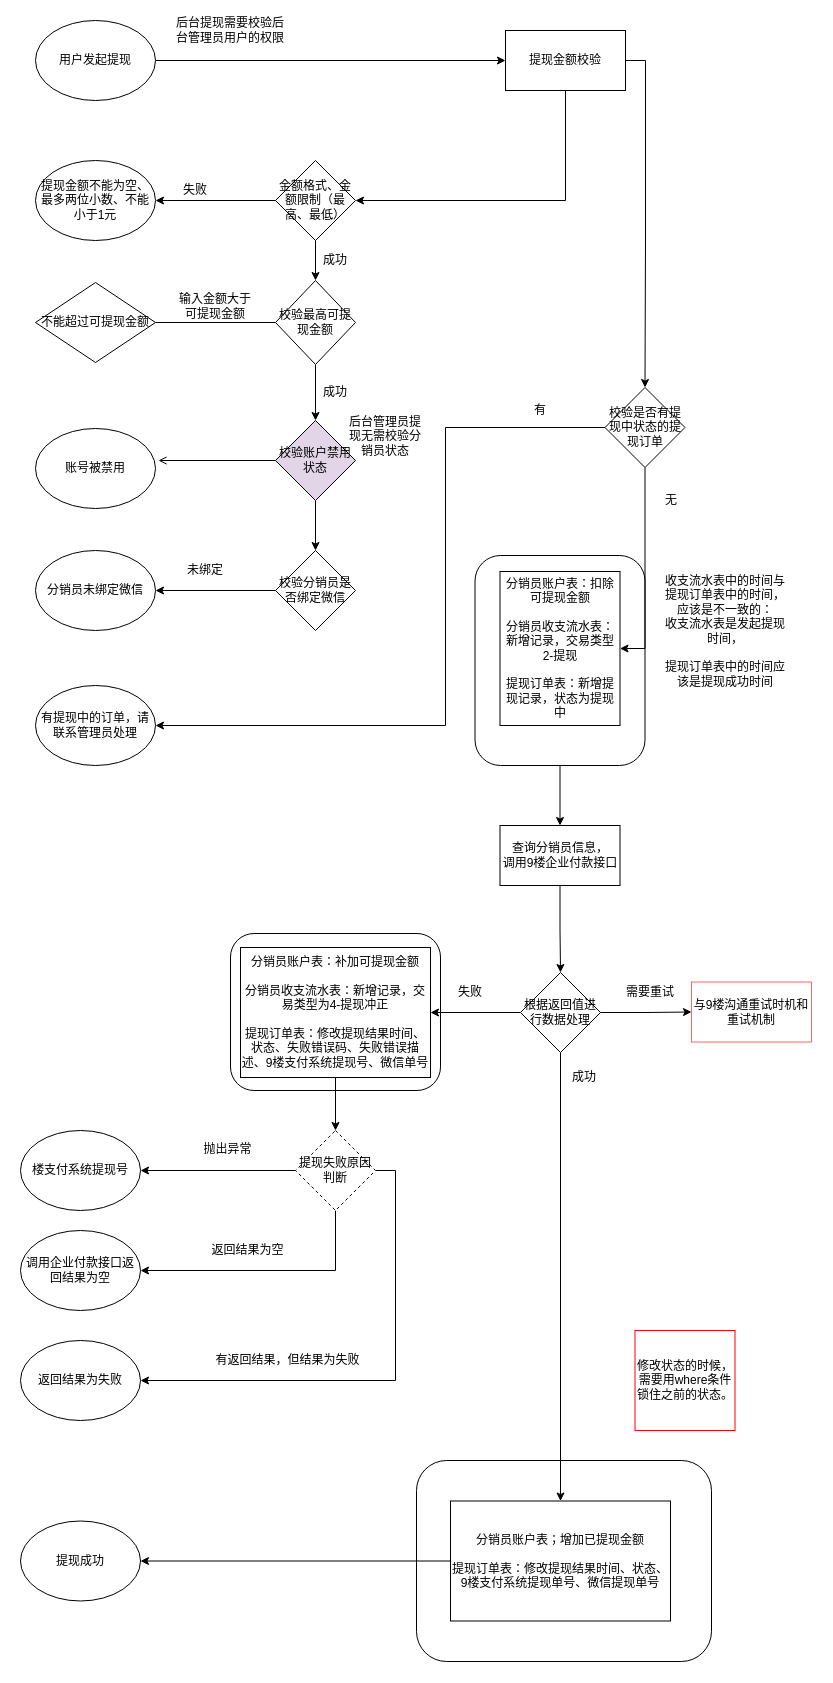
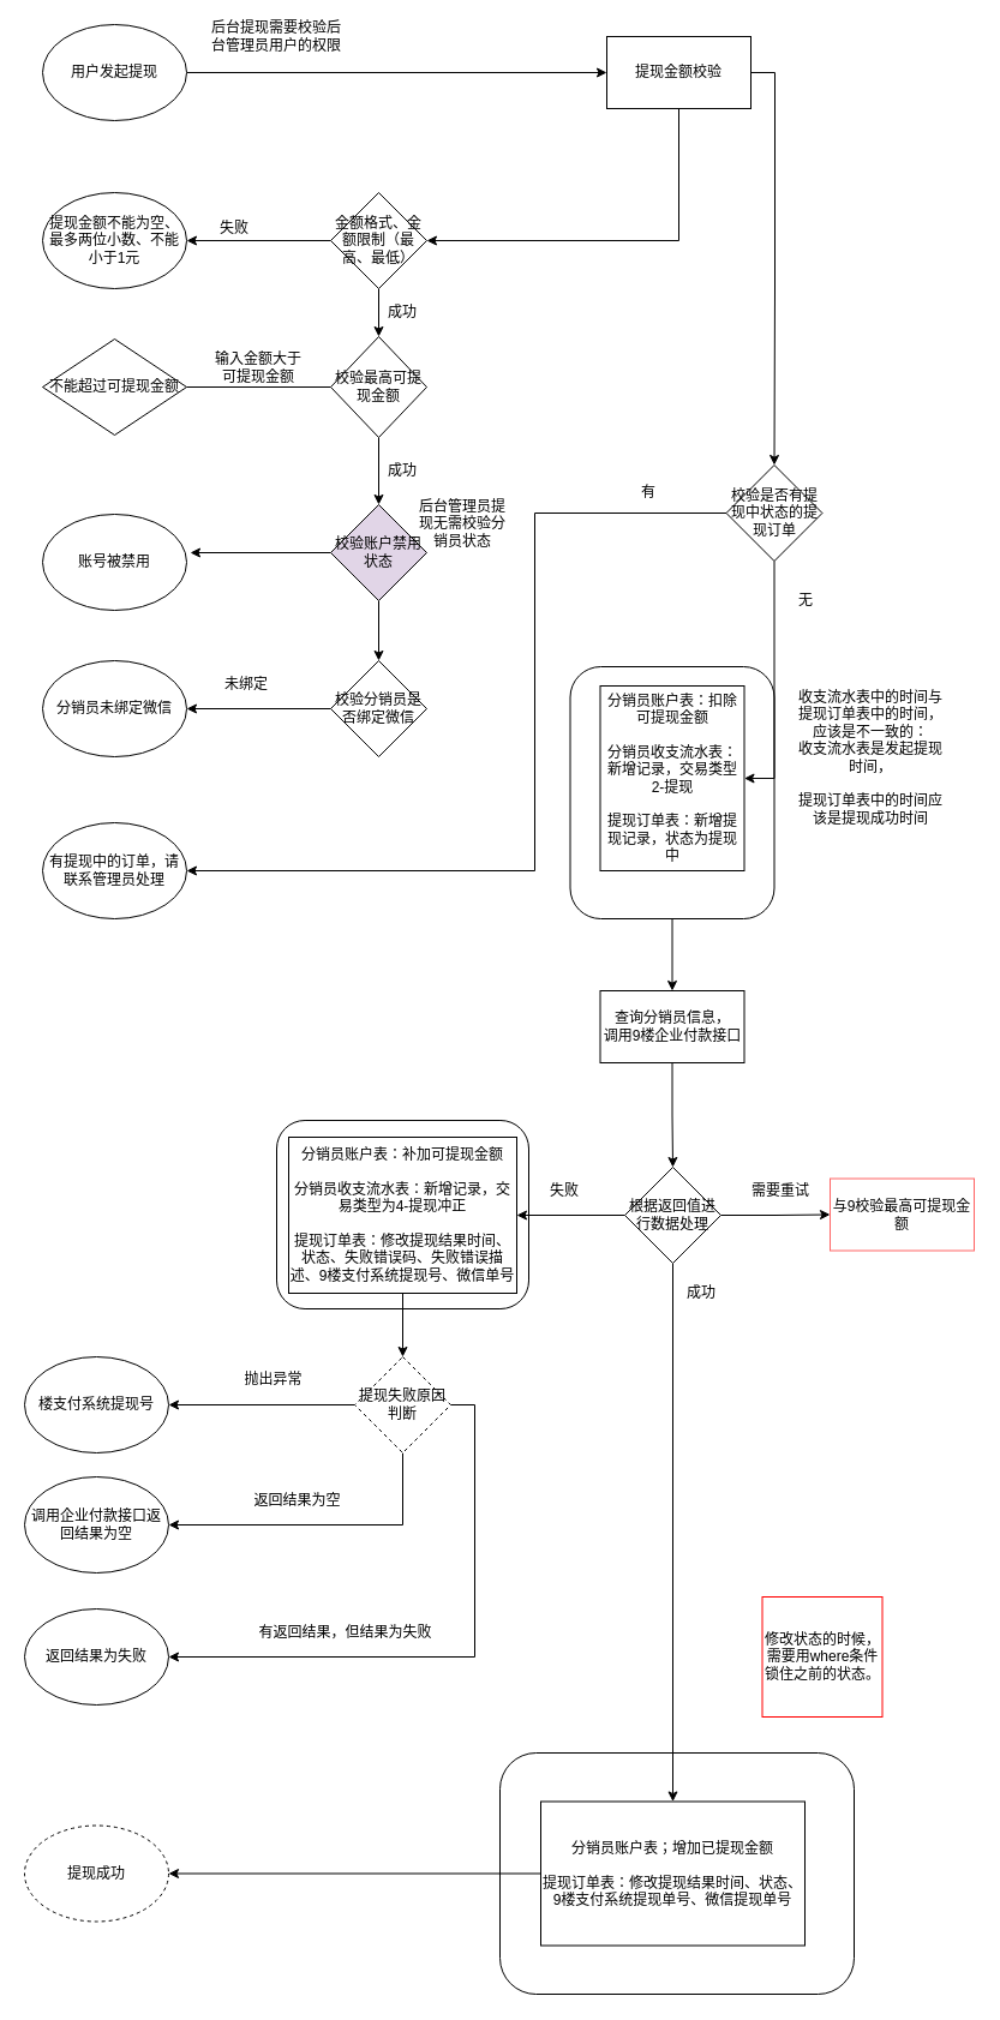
  <mxCell id="0" />
  <mxCell id="1" parent="0" />
  <mxCell id="2" value="" style="rounded=1;whiteSpace=wrap;html=1;" parent="1" vertex="1"><mxGeometry x="416" y="1460" width="295" height="201" as="geometry" /></mxCell>
  <mxCell id="3" value="" style="rounded=1;whiteSpace=wrap;html=1;" parent="1" vertex="1"><mxGeometry x="230" y="933" width="210" height="157" as="geometry" /></mxCell>
  <mxCell id="4" style="edgeStyle=orthogonalEdgeStyle;rounded=0;orthogonalLoop=1;jettySize=auto;html=1;entryX=0.5;entryY=0;entryDx=0;entryDy=0;" parent="1" source="5" target="29" edge="1"><mxGeometry relative="1" as="geometry"><mxPoint x="559.5" y="835" as="targetPoint" /></mxGeometry></mxCell>
  <mxCell id="5" value="" style="rounded=1;whiteSpace=wrap;html=1;" parent="1" vertex="1"><mxGeometry x="474.5" y="555" width="170" height="210" as="geometry" /></mxCell>
  <mxCell id="6" style="edgeStyle=orthogonalEdgeStyle;rounded=0;orthogonalLoop=1;jettySize=auto;html=1;entryX=0;entryY=0.5;entryDx=0;entryDy=0;" parent="1" source="7" target="10" edge="1"><mxGeometry relative="1" as="geometry" /></mxCell>
  <mxCell id="7" value="用户发起提现" style="ellipse;whiteSpace=wrap;html=1;" parent="1" vertex="1"><mxGeometry x="35" y="20" width="120" height="80" as="geometry" /></mxCell>
  <mxCell id="8" value="" style="edgeStyle=orthogonalEdgeStyle;rounded=0;orthogonalLoop=1;jettySize=auto;html=1;exitX=1;exitY=0.5;exitDx=0;exitDy=0;entryX=0.5;entryY=0;entryDx=0;entryDy=0;" parent="1" source="10" target="53" edge="1"><mxGeometry relative="1" as="geometry"><mxPoint x="645" y="260" as="targetPoint" /></mxGeometry></mxCell>
  <mxCell id="9" style="edgeStyle=orthogonalEdgeStyle;rounded=0;orthogonalLoop=1;jettySize=auto;html=1;entryX=1;entryY=0.5;entryDx=0;entryDy=0;exitX=0.5;exitY=1;exitDx=0;exitDy=0;" parent="1" source="10" target="14" edge="1"><mxGeometry relative="1" as="geometry" /></mxCell>
  <mxCell id="10" value="提现金额校验" style="rounded=0;whiteSpace=wrap;html=1;" parent="1" vertex="1"><mxGeometry x="505" y="30" width="120" height="60" as="geometry" /></mxCell>
  <mxCell id="11" value="分销员账户表：扣除可提现金额&lt;br&gt;&lt;br&gt;分销员收支流水表：新增记录，交易类型 2-提现&lt;br&gt;&lt;br&gt;提现订单表：新增提现记录，状态为提现中" style="rounded=0;whiteSpace=wrap;html=1;" parent="1" vertex="1"><mxGeometry x="499.5" y="571" width="120" height="154" as="geometry" /></mxCell>
  <mxCell id="12" style="edgeStyle=orthogonalEdgeStyle;rounded=0;orthogonalLoop=1;jettySize=auto;html=1;entryX=1;entryY=0.5;entryDx=0;entryDy=0;" parent="1" source="14" target="18" edge="1"><mxGeometry relative="1" as="geometry" /></mxCell>
  <mxCell id="13" style="edgeStyle=orthogonalEdgeStyle;rounded=0;orthogonalLoop=1;jettySize=auto;html=1;entryX=0.5;entryY=0;entryDx=0;entryDy=0;" parent="1" source="14" target="24" edge="1"><mxGeometry relative="1" as="geometry" /></mxCell>
  <mxCell id="14" value="金额格式、金额限制（最高、最低）" style="rhombus;whiteSpace=wrap;html=1;" parent="1" vertex="1"><mxGeometry x="275" y="160" width="80" height="80" as="geometry" /></mxCell>
- <mxCell id="15" style="edgeStyle=orthogonalEdgeStyle;rounded=0;orthogonalLoop=1;jettySize=auto;html=1;entryX=1.025;entryY=0.4;entryDx=0;entryDy=0;entryPerimeter=0;endArrow=open;" parent="1" source="17" target="19" edge="1"><mxGeometry relative="1" as="geometry" /></mxCell>
+ <mxCell id="15" style="edgeStyle=orthogonalEdgeStyle;rounded=0;orthogonalLoop=1;jettySize=auto;html=1;entryX=1.025;entryY=0.4;entryDx=0;entryDy=0;entryPerimeter=0;" parent="1" source="17" target="19" edge="1"><mxGeometry relative="1" as="geometry" /></mxCell>
  <mxCell id="16" style="edgeStyle=orthogonalEdgeStyle;rounded=0;orthogonalLoop=1;jettySize=auto;html=1;entryX=0.5;entryY=0;entryDx=0;entryDy=0;" parent="1" source="17" target="47" edge="1"><mxGeometry relative="1" as="geometry" /></mxCell>
  <mxCell id="17" value="校验账户禁用状态" style="rhombus;whiteSpace=wrap;html=1;fillColor=#e1d5e7;" parent="1" vertex="1"><mxGeometry x="275" y="420" width="80" height="80" as="geometry" /></mxCell>
  <mxCell id="18" value="提现金额不能为空、最多两位小数、不能小于1元" style="ellipse;whiteSpace=wrap;html=1;" parent="1" vertex="1"><mxGeometry x="35" y="160" width="120" height="80" as="geometry" /></mxCell>
  <mxCell id="19" value="账号被禁用" style="ellipse;whiteSpace=wrap;html=1;" parent="1" vertex="1"><mxGeometry x="35" y="428" width="120" height="80" as="geometry" /></mxCell>
  <mxCell id="20" value="失败" style="text;html=1;strokeColor=none;fillColor=none;align=center;verticalAlign=middle;whiteSpace=wrap;rounded=0;" parent="1" vertex="1"><mxGeometry x="175" y="180" width="40" height="20" as="geometry" /></mxCell>
  <mxCell id="21" value="成功" style="text;html=1;strokeColor=none;fillColor=none;align=center;verticalAlign=middle;whiteSpace=wrap;rounded=0;" parent="1" vertex="1"><mxGeometry x="315" y="250" width="40" height="20" as="geometry" /></mxCell>
  <mxCell id="22" style="edgeStyle=orthogonalEdgeStyle;rounded=0;orthogonalLoop=1;jettySize=auto;html=1;endArrow=none;" parent="1" source="24" target="25" edge="1"><mxGeometry relative="1" as="geometry" /></mxCell>
  <mxCell id="23" style="edgeStyle=orthogonalEdgeStyle;rounded=0;orthogonalLoop=1;jettySize=auto;html=1;entryX=0.5;entryY=0;entryDx=0;entryDy=0;" parent="1" source="24" target="17" edge="1"><mxGeometry relative="1" as="geometry" /></mxCell>
  <mxCell id="24" value="校验最高可提现金额" style="rhombus;whiteSpace=wrap;html=1;" parent="1" vertex="1"><mxGeometry x="275" y="280" width="80" height="84" as="geometry" /></mxCell>
  <mxCell id="25" value="&lt;span style=&quot;white-space: normal&quot;&gt;不能超过可提现金额&lt;/span&gt;" style="rhombus;whiteSpace=wrap;html=1;" parent="1" vertex="1"><mxGeometry x="35" y="282" width="120" height="80" as="geometry" /></mxCell>
  <mxCell id="26" value="输入金额大于可提现金额" style="text;html=1;strokeColor=none;fillColor=none;align=center;verticalAlign=middle;whiteSpace=wrap;rounded=0;" parent="1" vertex="1"><mxGeometry x="175" y="296" width="80" height="20" as="geometry" /></mxCell>
  <mxCell id="27" value="成功" style="text;html=1;strokeColor=none;fillColor=none;align=center;verticalAlign=middle;whiteSpace=wrap;rounded=0;" parent="1" vertex="1"><mxGeometry x="315" y="382" width="40" height="20" as="geometry" /></mxCell>
  <mxCell id="28" value="" style="edgeStyle=orthogonalEdgeStyle;rounded=0;orthogonalLoop=1;jettySize=auto;html=1;exitX=0.5;exitY=1;exitDx=0;exitDy=0;" parent="1" source="29" target="33" edge="1"><mxGeometry relative="1" as="geometry"><mxPoint x="560" y="967" as="targetPoint" /><mxPoint x="575.5" y="920" as="sourcePoint" /></mxGeometry></mxCell>
  <mxCell id="29" value="查询分销员信息，&lt;br&gt;调用9楼企业付款接口" style="rounded=0;whiteSpace=wrap;html=1;" parent="1" vertex="1"><mxGeometry x="499.5" y="825" width="120" height="60" as="geometry" /></mxCell>
  <mxCell id="30" style="edgeStyle=orthogonalEdgeStyle;rounded=0;orthogonalLoop=1;jettySize=auto;html=1;" parent="1" source="33" target="35" edge="1"><mxGeometry relative="1" as="geometry" /></mxCell>
  <mxCell id="31" style="edgeStyle=orthogonalEdgeStyle;rounded=0;orthogonalLoop=1;jettySize=auto;html=1;exitX=0.5;exitY=1;exitDx=0;exitDy=0;" parent="1" source="33" target="38" edge="1"><mxGeometry relative="1" as="geometry" /></mxCell>
  <mxCell id="32" style="edgeStyle=orthogonalEdgeStyle;rounded=0;orthogonalLoop=1;jettySize=auto;html=1;entryX=0;entryY=0.5;entryDx=0;entryDy=0;" edge="1" parent="1" source="33" target="39"><mxGeometry relative="1" as="geometry" /></mxCell>
  <mxCell id="33" value="根据返回值进行数据处理" style="rhombus;whiteSpace=wrap;html=1;" parent="1" vertex="1"><mxGeometry x="520" y="972" width="80" height="80" as="geometry" /></mxCell>
  <mxCell id="34" style="edgeStyle=orthogonalEdgeStyle;rounded=0;orthogonalLoop=1;jettySize=auto;html=1;entryX=0.5;entryY=0;entryDx=0;entryDy=0;" edge="1" parent="1" source="35" target="60"><mxGeometry relative="1" as="geometry" /></mxCell>
  <mxCell id="35" value="分销员账户表：补加可提现金额&lt;br&gt;&lt;br&gt;分销员收支流水表：新增记录，交易类型为4-提现冲正&lt;br&gt;&lt;br&gt;提现订单表：修改提现结果时间、状态、失败错误码、失败错误描述、9楼支付系统提现号、微信单号" style="rounded=0;whiteSpace=wrap;html=1;" parent="1" vertex="1"><mxGeometry x="240" y="947" width="190" height="130" as="geometry" /></mxCell>
  <mxCell id="36" value="失败" style="text;html=1;strokeColor=none;fillColor=none;align=center;verticalAlign=middle;whiteSpace=wrap;rounded=0;" parent="1" vertex="1"><mxGeometry x="450" y="982" width="40" height="20" as="geometry" /></mxCell>
  <mxCell id="37" style="edgeStyle=orthogonalEdgeStyle;rounded=0;orthogonalLoop=1;jettySize=auto;html=1;entryX=1;entryY=0.5;entryDx=0;entryDy=0;" parent="1" source="38" target="42" edge="1"><mxGeometry relative="1" as="geometry" /></mxCell>
  <mxCell id="38" value="分销员账户表；增加已提现金额&lt;br&gt;&lt;br&gt;提现订单表：修改提现结果时间、状态、9楼支付系统提现单号、微信提现单号" style="rounded=0;whiteSpace=wrap;html=1;" parent="1" vertex="1"><mxGeometry x="450" y="1500.5" width="220" height="120" as="geometry" /></mxCell>
- <mxCell id="39" value="与9楼沟通重试时机和重试机制" style="rounded=0;whiteSpace=wrap;html=1;strokeColor=#FF6666;" parent="1" vertex="1"><mxGeometry x="691" y="981.5" width="120" height="60" as="geometry" /></mxCell>
+ <mxCell id="39" value="与9校验最高可提现金额" style="rounded=0;whiteSpace=wrap;html=1;strokeColor=#FF6666;" parent="1" vertex="1"><mxGeometry x="691" y="981.5" width="120" height="60" as="geometry" /></mxCell>
  <mxCell id="40" value="需要重试" style="text;html=1;strokeColor=none;fillColor=none;align=center;verticalAlign=middle;whiteSpace=wrap;rounded=0;" parent="1" vertex="1"><mxGeometry x="625" y="982" width="50" height="20" as="geometry" /></mxCell>
  <mxCell id="41" value="成功" style="text;html=1;strokeColor=none;fillColor=none;align=center;verticalAlign=middle;whiteSpace=wrap;rounded=0;" parent="1" vertex="1"><mxGeometry x="563.5" y="1067" width="40" height="20" as="geometry" /></mxCell>
- <mxCell id="42" value="提现成功" style="ellipse;whiteSpace=wrap;html=1;strokeColor=#000000;" parent="1" vertex="1"><mxGeometry x="20" y="1520.5" width="120" height="80" as="geometry" /></mxCell>
+ <mxCell id="42" value="提现成功" style="ellipse;whiteSpace=wrap;html=1;strokeColor=#000000;dashed=1;" parent="1" vertex="1"><mxGeometry x="20" y="1520.5" width="120" height="80" as="geometry" /></mxCell>
  <mxCell id="43" value="收支流水表中的时间与提现订单表中的时间，应该是不一致的：&lt;br&gt;收支流水表是发起提现时间，&lt;br&gt;&lt;br&gt;提现订单表中的时间应该是提现成功时间" style="text;html=1;strokeColor=none;fillColor=none;align=center;verticalAlign=middle;whiteSpace=wrap;rounded=0;" parent="1" vertex="1"><mxGeometry x="659.5" y="559" width="130" height="144" as="geometry" /></mxCell>
  <mxCell id="44" value="后台提现需要校验后台管理员用户的权限" style="text;html=1;strokeColor=none;fillColor=none;align=center;verticalAlign=middle;whiteSpace=wrap;rounded=0;" parent="1" vertex="1"><mxGeometry x="175" y="20" width="110" height="20" as="geometry" /></mxCell>
  <mxCell id="45" value="后台管理员提现无需校验分销员状态" style="text;html=1;strokeColor=none;fillColor=none;align=center;verticalAlign=middle;whiteSpace=wrap;rounded=0;" parent="1" vertex="1"><mxGeometry x="345" y="420" width="80" height="32" as="geometry" /></mxCell>
  <mxCell id="46" style="edgeStyle=orthogonalEdgeStyle;rounded=0;orthogonalLoop=1;jettySize=auto;html=1;" parent="1" source="47" target="48" edge="1"><mxGeometry relative="1" as="geometry" /></mxCell>
  <mxCell id="47" value="校验分销员是否绑定微信" style="rhombus;whiteSpace=wrap;html=1;" parent="1" vertex="1"><mxGeometry x="275" y="550" width="80" height="80" as="geometry" /></mxCell>
  <mxCell id="48" value="分销员未绑定微信" style="ellipse;whiteSpace=wrap;html=1;" parent="1" vertex="1"><mxGeometry x="35" y="550" width="120" height="80" as="geometry" /></mxCell>
  <mxCell id="49" value="未绑定" style="text;html=1;strokeColor=none;fillColor=none;align=center;verticalAlign=middle;whiteSpace=wrap;rounded=0;" parent="1" vertex="1"><mxGeometry x="185" y="560" width="40" height="20" as="geometry" /></mxCell>
  <mxCell id="50" value="修改状态的时候，需要用where条件锁住之前的状态。" style="text;html=1;strokeColor=#FF0000;fillColor=none;align=center;verticalAlign=middle;whiteSpace=wrap;rounded=0;" parent="1" vertex="1"><mxGeometry x="634.5" y="1330" width="100" height="100" as="geometry" /></mxCell>
  <mxCell id="51" style="edgeStyle=orthogonalEdgeStyle;rounded=0;orthogonalLoop=1;jettySize=auto;html=1;exitX=0.5;exitY=1;exitDx=0;exitDy=0;entryX=1;entryY=0.5;entryDx=0;entryDy=0;" parent="1" source="53" target="11" edge="1"><mxGeometry relative="1" as="geometry" /></mxCell>
  <mxCell id="52" style="edgeStyle=orthogonalEdgeStyle;rounded=0;orthogonalLoop=1;jettySize=auto;html=1;entryX=1;entryY=0.5;entryDx=0;entryDy=0;" parent="1" source="53" target="55" edge="1"><mxGeometry relative="1" as="geometry"><Array as="points"><mxPoint x="445" y="427" /><mxPoint x="445" y="725" /></Array></mxGeometry></mxCell>
  <mxCell id="53" value="校验是否有提现中状态的提现订单" style="rhombus;whiteSpace=wrap;html=1;" parent="1" vertex="1"><mxGeometry x="604.5" y="387" width="80" height="80" as="geometry" /></mxCell>
  <mxCell id="54" value="无" style="text;html=1;strokeColor=none;fillColor=none;align=center;verticalAlign=middle;whiteSpace=wrap;rounded=0;" parent="1" vertex="1"><mxGeometry x="651" y="490" width="40" height="20" as="geometry" /></mxCell>
  <mxCell id="55" value="有提现中的订单，请联系管理员处理" style="ellipse;whiteSpace=wrap;html=1;" parent="1" vertex="1"><mxGeometry x="35" y="685" width="120" height="80" as="geometry" /></mxCell>
  <mxCell id="56" value="有" style="text;html=1;strokeColor=none;fillColor=none;align=center;verticalAlign=middle;whiteSpace=wrap;rounded=0;" parent="1" vertex="1"><mxGeometry x="520" y="400" width="40" height="20" as="geometry" /></mxCell>
  <mxCell id="57" style="edgeStyle=orthogonalEdgeStyle;rounded=0;orthogonalLoop=1;jettySize=auto;html=1;entryX=1;entryY=0.5;entryDx=0;entryDy=0;" edge="1" parent="1" source="60" target="61"><mxGeometry relative="1" as="geometry"><mxPoint x="195" y="1170" as="targetPoint" /></mxGeometry></mxCell>
  <mxCell id="58" style="edgeStyle=orthogonalEdgeStyle;rounded=0;orthogonalLoop=1;jettySize=auto;html=1;entryX=1;entryY=0.5;entryDx=0;entryDy=0;exitX=0.5;exitY=1;exitDx=0;exitDy=0;" edge="1" parent="1" source="60" target="62"><mxGeometry relative="1" as="geometry"><mxPoint x="325" y="1210" as="sourcePoint" /><Array as="points"><mxPoint x="335" y="1270" /></Array></mxGeometry></mxCell>
  <mxCell id="59" style="edgeStyle=orthogonalEdgeStyle;rounded=0;orthogonalLoop=1;jettySize=auto;html=1;entryX=1;entryY=0.5;entryDx=0;entryDy=0;exitX=1;exitY=0.5;exitDx=0;exitDy=0;" edge="1" parent="1" source="60" target="65"><mxGeometry relative="1" as="geometry" /></mxCell>
  <mxCell id="60" value="提现失败原因判断" style="rhombus;whiteSpace=wrap;html=1;dashed=1;" vertex="1" parent="1"><mxGeometry x="295" y="1130" width="80" height="80" as="geometry" /></mxCell>
  <mxCell id="61" value="楼支付系统提现号" style="ellipse;whiteSpace=wrap;html=1;" vertex="1" parent="1"><mxGeometry x="20" y="1130" width="120" height="80" as="geometry" /></mxCell>
  <mxCell id="62" value="调用企业付款接口返回结果为空" style="ellipse;whiteSpace=wrap;html=1;" vertex="1" parent="1"><mxGeometry x="20" y="1230" width="120" height="80" as="geometry" /></mxCell>
  <mxCell id="63" value="抛出异常" style="text;html=1;strokeColor=none;fillColor=none;align=center;verticalAlign=middle;whiteSpace=wrap;rounded=0;" vertex="1" parent="1"><mxGeometry x="200" y="1139" width="55" height="20" as="geometry" /></mxCell>
  <mxCell id="64" value="返回结果为空" style="text;html=1;strokeColor=none;fillColor=none;align=center;verticalAlign=middle;whiteSpace=wrap;rounded=0;" vertex="1" parent="1"><mxGeometry x="210" y="1240" width="75" height="20" as="geometry" /></mxCell>
  <mxCell id="65" value="返回结果为失败" style="ellipse;whiteSpace=wrap;html=1;" vertex="1" parent="1"><mxGeometry x="20" y="1340" width="120" height="80" as="geometry" /></mxCell>
  <mxCell id="66" value="有返回结果，但结果为失败" style="text;html=1;strokeColor=none;fillColor=none;align=center;verticalAlign=middle;whiteSpace=wrap;rounded=0;" vertex="1" parent="1"><mxGeometry x="210" y="1350" width="155" height="20" as="geometry" /></mxCell>
